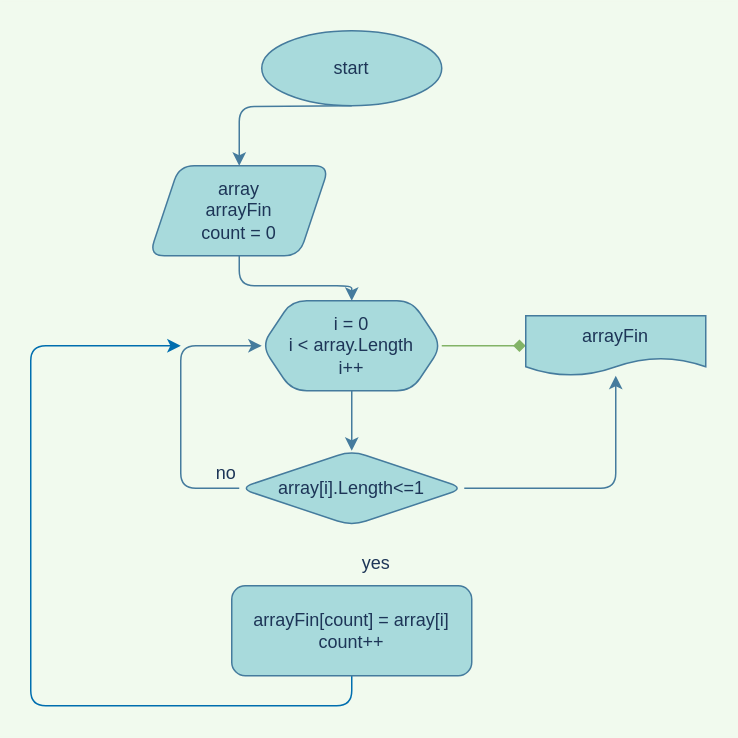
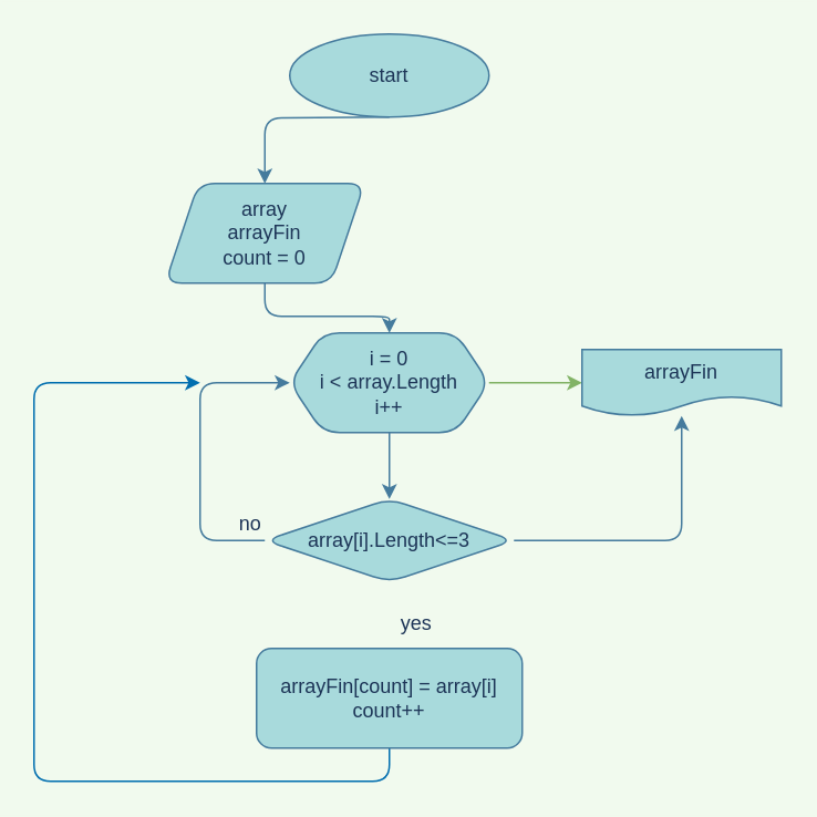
  <mxCell id="0" />
  <mxCell id="1" parent="0" />
  <mxCell id="2" value="" style="edgeStyle=orthogonalEdgeStyle;rounded=1;orthogonalLoop=1;jettySize=auto;html=1;labelBackgroundColor=#F1FAEE;strokeColor=#457B9D;fontColor=#1D3557;" edge="1" parent="1" target="4"><mxGeometry relative="1" as="geometry"><mxPoint x="234" y="70" as="sourcePoint" /></mxGeometry></mxCell>
  <mxCell id="3" value="" style="edgeStyle=orthogonalEdgeStyle;rounded=1;orthogonalLoop=1;jettySize=auto;html=1;labelBackgroundColor=#F1FAEE;strokeColor=#457B9D;fontColor=#1D3557;" edge="1" parent="1" source="4" target="7"><mxGeometry relative="1" as="geometry" /></mxCell>
  <mxCell id="4" value="array&lt;br&gt;arrayFin&lt;br&gt;count = 0" style="shape=parallelogram;perimeter=parallelogramPerimeter;whiteSpace=wrap;html=1;fixedSize=1;rounded=1;fillColor=#A8DADC;strokeColor=#457B9D;fontColor=#1D3557;" vertex="1" parent="1"><mxGeometry x="99" y="110" width="120" height="60" as="geometry" /></mxCell>
  <mxCell id="5" value="" style="edgeStyle=orthogonalEdgeStyle;rounded=1;orthogonalLoop=1;jettySize=auto;html=1;labelBackgroundColor=#F1FAEE;strokeColor=#457B9D;fontColor=#1D3557;" edge="1" parent="1" source="7" target="10"><mxGeometry relative="1" as="geometry" /></mxCell>
- <mxCell id="6" value="" style="edgeStyle=orthogonalEdgeStyle;rounded=1;orthogonalLoop=1;jettySize=auto;html=1;strokeColor=#82b366;fontColor=#1D3557;fillColor=#d5e8d4;endArrow=diamond;" edge="1" parent="1" source="7" target="15"><mxGeometry relative="1" as="geometry" /></mxCell>
+ <mxCell id="6" value="" style="edgeStyle=orthogonalEdgeStyle;rounded=1;orthogonalLoop=1;jettySize=auto;html=1;strokeColor=#82b366;fontColor=#1D3557;fillColor=#d5e8d4;" edge="1" parent="1" source="7" target="15"><mxGeometry relative="1" as="geometry" /></mxCell>
  <mxCell id="7" value="i = 0&lt;br&gt;i &amp;lt; array.Length&lt;br&gt;i++" style="shape=hexagon;perimeter=hexagonPerimeter2;whiteSpace=wrap;html=1;fixedSize=1;fillColor=#A8DADC;strokeColor=#457B9D;fontColor=#1D3557;rounded=1;" vertex="1" parent="1"><mxGeometry x="174" y="200" width="120" height="60" as="geometry" /></mxCell>
  <mxCell id="8" value="" style="edgeStyle=orthogonalEdgeStyle;rounded=1;orthogonalLoop=1;jettySize=auto;html=1;labelBackgroundColor=#F1FAEE;strokeColor=#457B9D;fontColor=#1D3557;" edge="1" parent="1" source="10" target="15"><mxGeometry relative="1" as="geometry" /></mxCell>
  <mxCell id="9" style="edgeStyle=orthogonalEdgeStyle;rounded=1;orthogonalLoop=1;jettySize=auto;html=1;entryX=0;entryY=0.5;entryDx=0;entryDy=0;labelBackgroundColor=#F1FAEE;strokeColor=#457B9D;fontColor=#1D3557;" edge="1" parent="1" source="10" target="7"><mxGeometry relative="1" as="geometry"><Array as="points"><mxPoint x="120" y="325" /><mxPoint x="120" y="230" /></Array></mxGeometry></mxCell>
- <mxCell id="10" value="array[i].Length&amp;lt;=1" style="rhombus;whiteSpace=wrap;html=1;fillColor=#A8DADC;strokeColor=#457B9D;fontColor=#1D3557;rounded=1;" vertex="1" parent="1"><mxGeometry x="159" y="300" width="150" height="50" as="geometry" /></mxCell>
+ <mxCell id="10" value="array[i].Length&amp;lt;=3" style="rhombus;whiteSpace=wrap;html=1;fillColor=#A8DADC;strokeColor=#457B9D;fontColor=#1D3557;rounded=1;" vertex="1" parent="1"><mxGeometry x="159" y="300" width="150" height="50" as="geometry" /></mxCell>
  <mxCell id="11" style="edgeStyle=orthogonalEdgeStyle;rounded=1;orthogonalLoop=1;jettySize=auto;html=1;labelBackgroundColor=#F1FAEE;fontColor=#1D3557;fillColor=#1ba1e2;strokeColor=#006EAF;" edge="1" parent="1" source="12"><mxGeometry relative="1" as="geometry"><mxPoint x="120" y="230" as="targetPoint" /><Array as="points"><mxPoint x="234" y="470" /><mxPoint x="20" y="470" /><mxPoint x="20" y="230" /><mxPoint x="120" y="230" /></Array></mxGeometry></mxCell>
  <mxCell id="12" value="arrayFin[count] = array[i]&lt;br&gt;count++" style="whiteSpace=wrap;html=1;fillColor=#A8DADC;strokeColor=#457B9D;fontColor=#1D3557;rounded=1;" vertex="1" parent="1"><mxGeometry x="154" y="390" width="160" height="60" as="geometry" /></mxCell>
  <mxCell id="13" value="yes" style="text;html=1;align=center;verticalAlign=middle;resizable=0;points=[];autosize=1;strokeColor=none;fillColor=none;fontColor=#1D3557;rounded=1;" vertex="1" parent="1"><mxGeometry x="230" y="360" width="40" height="30" as="geometry" /></mxCell>
  <mxCell id="14" value="no" style="text;html=1;align=center;verticalAlign=middle;resizable=0;points=[];autosize=1;strokeColor=none;fillColor=none;fontColor=#1D3557;rounded=1;" vertex="1" parent="1"><mxGeometry x="130" y="300" width="40" height="30" as="geometry" /></mxCell>
  <mxCell id="15" value="arrayFin" style="shape=document;whiteSpace=wrap;html=1;boundedLbl=1;strokeColor=#457B9D;fontColor=#1D3557;fillColor=#A8DADC;rounded=1;" vertex="1" parent="1"><mxGeometry x="350" y="210" width="120" height="40" as="geometry" /></mxCell>
  <mxCell id="16" value="start" style="ellipse;whiteSpace=wrap;html=1;strokeColor=#457B9D;fontColor=#1D3557;fillColor=#A8DADC;rounded=1;" vertex="1" parent="1"><mxGeometry x="174" y="20" width="120" height="50" as="geometry" /></mxCell>
  <mxCell id="17" value="" style="edgeStyle=orthogonalEdgeStyle;rounded=1;orthogonalLoop=1;jettySize=auto;html=1;labelBackgroundColor=#F1FAEE;strokeColor=none;fontColor=#1D3557;" edge="1" parent="1"><mxGeometry relative="1" as="geometry"><mxPoint x="233" y="350" as="sourcePoint" /><mxPoint x="233" y="390" as="targetPoint" /></mxGeometry></mxCell>
  <mxCell id="18" style="edgeStyle=orthogonalEdgeStyle;rounded=1;orthogonalLoop=1;jettySize=auto;html=1;entryX=0;entryY=0.5;entryDx=0;entryDy=0;labelBackgroundColor=#F1FAEE;strokeColor=none;fontColor=#1D3557;sketch=0;" edge="1" parent="1"><mxGeometry relative="1" as="geometry"><mxPoint x="158" y="325" as="sourcePoint" /><mxPoint x="173" y="230" as="targetPoint" /><Array as="points"><mxPoint x="119" y="325" /><mxPoint x="119" y="230" /></Array></mxGeometry></mxCell>
